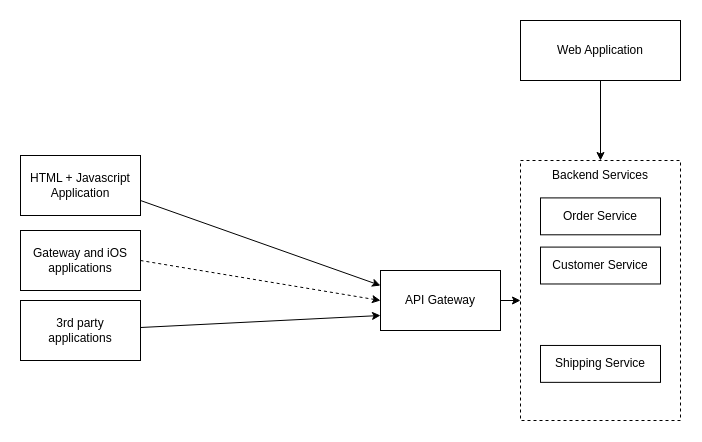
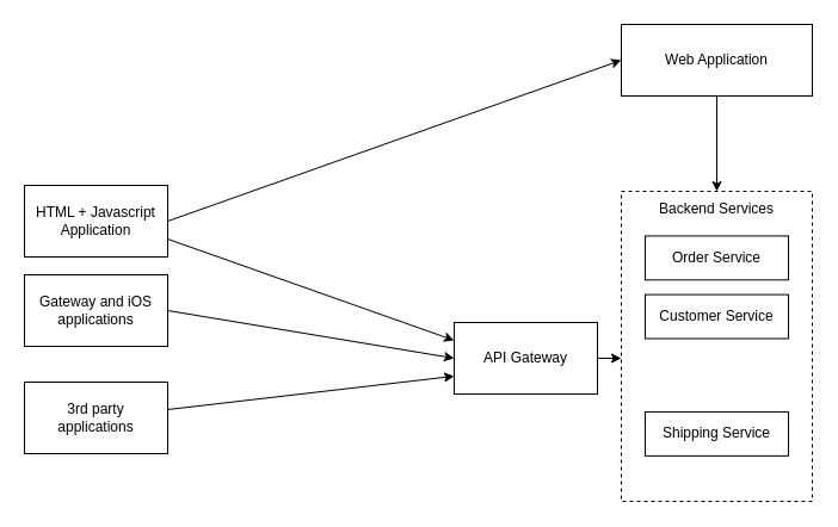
  <mxCell id="0" />
  <mxCell id="1" parent="0" />
  <mxCell id="2" value="" style="group" vertex="1" connectable="0" parent="1"><mxGeometry x="520" y="160" width="160" height="260" as="geometry" /></mxCell>
  <mxCell id="3" value="" style="rounded=0;whiteSpace=wrap;html=1;dashed=1;" vertex="1" parent="2"><mxGeometry width="160" height="260" as="geometry" /></mxCell>
  <mxCell id="4" value="Order Service" style="rounded=0;whiteSpace=wrap;html=1;" vertex="1" parent="2"><mxGeometry x="20" y="37.409" width="120" height="36.887" as="geometry" /></mxCell>
  <mxCell id="5" value="Customer Service" style="rounded=0;whiteSpace=wrap;html=1;" vertex="1" parent="2"><mxGeometry x="20" y="86.591" width="120" height="36.887" as="geometry" /></mxCell>
  <mxCell id="6" value="Shipping Service" style="rounded=0;whiteSpace=wrap;html=1;" vertex="1" parent="2"><mxGeometry x="20" y="184.956" width="120" height="36.887" as="geometry" /></mxCell>
  <mxCell id="7" value="Backend Services" style="text;html=1;strokeColor=none;fillColor=none;align=center;verticalAlign=middle;whiteSpace=wrap;rounded=0;" vertex="1" parent="2"><mxGeometry x="15" y="8.966" width="130" height="12.296" as="geometry" /></mxCell>
  <mxCell id="8" style="edgeStyle=orthogonalEdgeStyle;rounded=0;orthogonalLoop=1;jettySize=auto;html=1;entryX=0;entryY=0.538;entryDx=0;entryDy=0;entryPerimeter=0;" edge="1" parent="1" source="9" target="3"><mxGeometry relative="1" as="geometry"><mxPoint x="510" y="300" as="targetPoint" /></mxGeometry></mxCell>
  <mxCell id="9" value="API Gateway" style="rounded=0;whiteSpace=wrap;html=1;" vertex="1" parent="1"><mxGeometry x="380" y="270" width="120" height="60" as="geometry" /></mxCell>
  <mxCell id="10" style="edgeStyle=orthogonalEdgeStyle;rounded=0;orthogonalLoop=1;jettySize=auto;html=1;entryX=0.5;entryY=0;entryDx=0;entryDy=0;" edge="1" parent="1" source="11" target="3"><mxGeometry relative="1" as="geometry" /></mxCell>
  <mxCell id="11" value="Web Application" style="rounded=0;whiteSpace=wrap;html=1;" vertex="1" parent="1"><mxGeometry x="520" y="20" width="160" height="60" as="geometry" /></mxCell>
+ <mxCell id="12" style="rounded=0;orthogonalLoop=1;jettySize=auto;html=1;exitX=1;exitY=0.5;exitDx=0;exitDy=0;entryX=0;entryY=0.5;entryDx=0;entryDy=0;" edge="1" parent="1" source="14" target="11"><mxGeometry relative="1" as="geometry" /></mxCell>
  <mxCell id="13" style="edgeStyle=none;rounded=0;orthogonalLoop=1;jettySize=auto;html=1;exitX=1;exitY=0.75;exitDx=0;exitDy=0;entryX=0;entryY=0.25;entryDx=0;entryDy=0;" edge="1" parent="1" source="14" target="9"><mxGeometry relative="1" as="geometry" /></mxCell>
  <mxCell id="14" value="HTML + Javascript&lt;br&gt;Application" style="rounded=0;whiteSpace=wrap;html=1;" vertex="1" parent="1"><mxGeometry x="20" y="155" width="120" height="60" as="geometry" /></mxCell>
- <mxCell id="15" style="edgeStyle=none;rounded=0;orthogonalLoop=1;jettySize=auto;html=1;exitX=1;exitY=0.5;exitDx=0;exitDy=0;entryX=0;entryY=0.5;entryDx=0;entryDy=0;dashed=1;" edge="1" parent="1" source="16" target="9"><mxGeometry relative="1" as="geometry" /></mxCell>
+ <mxCell id="15" style="edgeStyle=none;rounded=0;orthogonalLoop=1;jettySize=auto;html=1;exitX=1;exitY=0.5;exitDx=0;exitDy=0;entryX=0;entryY=0.5;entryDx=0;entryDy=0;" edge="1" parent="1" source="16" target="9"><mxGeometry relative="1" as="geometry" /></mxCell>
  <mxCell id="16" value="Gateway and iOS applications" style="rounded=0;whiteSpace=wrap;html=1;" vertex="1" parent="1"><mxGeometry x="20" y="230" width="120" height="60" as="geometry" /></mxCell>
  <mxCell id="17" style="edgeStyle=none;rounded=0;orthogonalLoop=1;jettySize=auto;html=1;entryX=0;entryY=0.75;entryDx=0;entryDy=0;" edge="1" parent="1" source="18" target="9"><mxGeometry relative="1" as="geometry" /></mxCell>
- <mxCell id="18" value="3rd party &lt;br&gt;applications" style="rounded=0;whiteSpace=wrap;html=1;" vertex="1" parent="1"><mxGeometry x="20" y="300" width="120" height="60" as="geometry" /></mxCell>
+ <mxCell id="18" value="3rd party &lt;br&gt;applications" style="rounded=0;whiteSpace=wrap;html=1;" vertex="1" parent="1"><mxGeometry x="20" y="320" width="120" height="60" as="geometry" /></mxCell>
